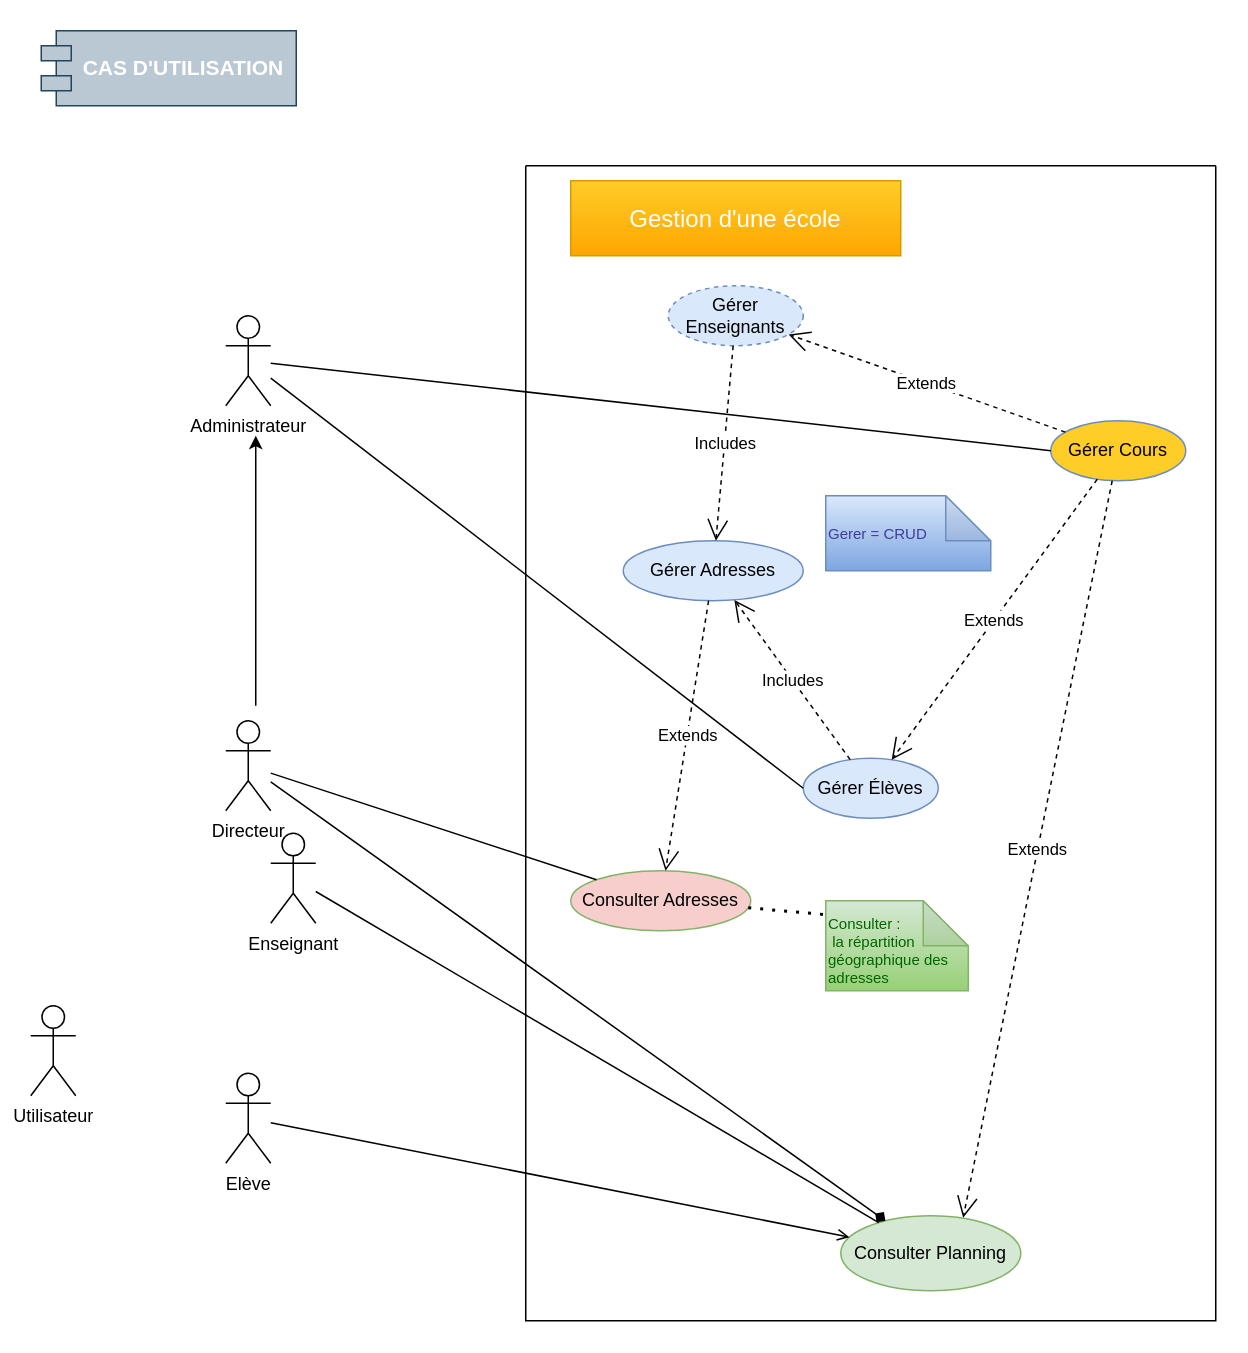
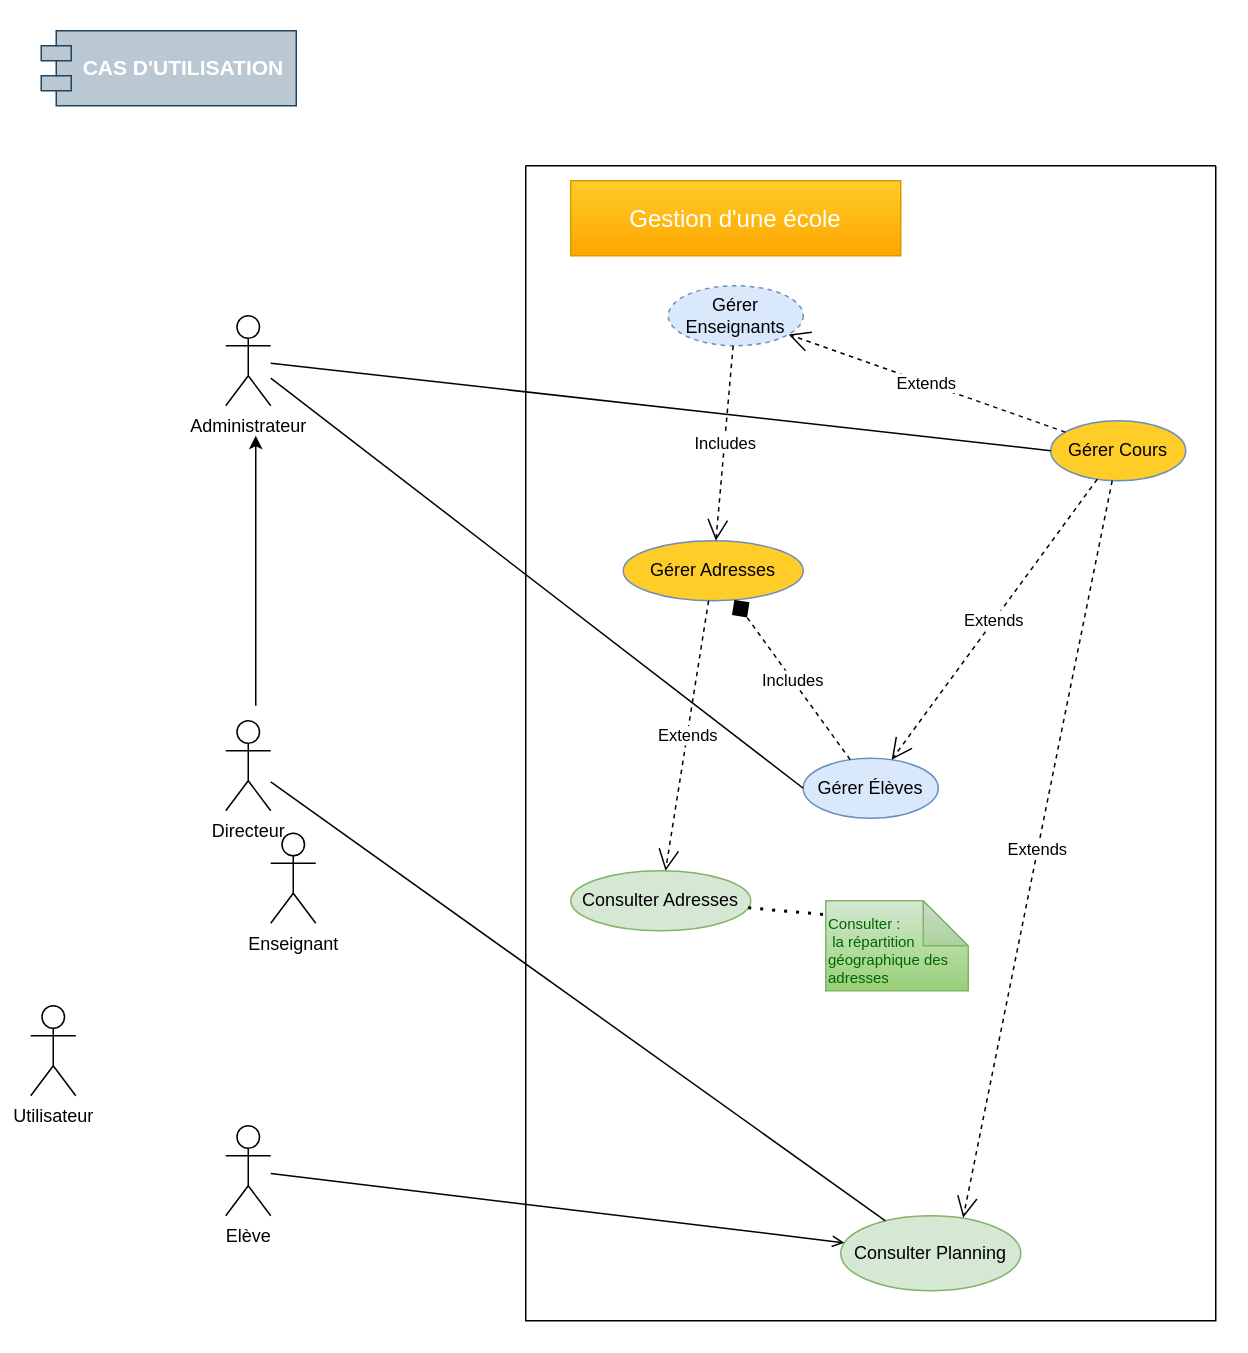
  <mxCell id="0" />
  <mxCell id="1" parent="0" />
  <mxCell id="2" value="Administrateur" style="shape=umlActor;verticalLabelPosition=bottom;verticalAlign=top;html=1;" parent="1" vertex="1"><mxGeometry x="150" y="210" width="30" height="60" as="geometry" /></mxCell>
  <mxCell id="3" value="&lt;div style=&quot;font-size: 14px;&quot;&gt;&lt;span style=&quot;background-color: initial;&quot;&gt;CAS D'UTILISATION&lt;/span&gt;&lt;br&gt;&lt;/div&gt;" style="shape=module;align=left;spacingLeft=20;align=center;verticalAlign=middle;whiteSpace=wrap;html=1;fillColor=#bac8d3;strokeColor=#23445d;fontStyle=1;fontColor=#ffffff;fontSize=14;" parent="1" vertex="1"><mxGeometry x="27" y="20" width="170" height="50" as="geometry" /></mxCell>
  <mxCell id="4" value="" style="swimlane;startSize=0;fontSize=13;" vertex="1" parent="1"><mxGeometry x="350" y="110" width="460" height="770" as="geometry" /></mxCell>
  <mxCell id="5" value="&lt;font style=&quot;font-size: 16px;&quot;&gt;Gestion d'une école&lt;/font&gt;" style="html=1;whiteSpace=wrap;fontSize=16;fillColor=#ffcd28;gradientColor=#ffa500;strokeColor=#d79b00;fontColor=#ffffff;" vertex="1" parent="4"><mxGeometry x="30" y="10" width="220" height="50" as="geometry" /></mxCell>
  <mxCell id="6" value="Gérer Élèves" style="ellipse;whiteSpace=wrap;html=1;fillColor=#dae8fc;strokeColor=#6c8ebf;" vertex="1" parent="4"><mxGeometry x="185" y="395" width="90" height="40" as="geometry" /></mxCell>
  <mxCell id="7" value="Gérer Enseignants" style="ellipse;whiteSpace=wrap;html=1;fillColor=#dae8fc;strokeColor=#6c8ebf;dashed=1;" vertex="1" parent="4"><mxGeometry x="95" y="80" width="90" height="40" as="geometry" /></mxCell>
  <mxCell id="8" value="Gérer Cours" style="ellipse;whiteSpace=wrap;html=1;fillColor=#ffcd28;strokeColor=#6c8ebf;" vertex="1" parent="4"><mxGeometry x="350" y="170" width="90" height="40" as="geometry" /></mxCell>
  <mxCell id="9" value="Extends" style="endArrow=open;endSize=12;dashed=1;html=1;rounded=0;" edge="1" parent="4" source="8" target="7"><mxGeometry width="160" relative="1" as="geometry"><mxPoint x="100" y="240" as="sourcePoint" /><mxPoint x="240" y="378" as="targetPoint" /></mxGeometry></mxCell>
  <mxCell id="10" value="Extends" style="endArrow=open;endSize=12;dashed=1;html=1;rounded=0;" edge="1" parent="4" source="8" target="6"><mxGeometry x="-0.001" width="160" relative="1" as="geometry"><mxPoint x="473.69" y="139.96" as="sourcePoint" /><mxPoint x="180.0" y="90.0" as="targetPoint" /><Array as="points" /><mxPoint as="offset" /></mxGeometry></mxCell>
  <mxCell id="11" value="Consulter Planning" style="ellipse;whiteSpace=wrap;html=1;fillColor=#d5e8d4;strokeColor=#82b366;" vertex="1" parent="4"><mxGeometry x="210" y="700" width="120" height="50" as="geometry" /></mxCell>
  <mxCell id="12" value="Extends" style="endArrow=open;endSize=12;dashed=1;html=1;rounded=0;entryX=0.68;entryY=0.028;entryDx=0;entryDy=0;entryPerimeter=0;" edge="1" parent="4" source="8" target="11"><mxGeometry width="160" relative="1" as="geometry"><mxPoint x="470" y="130" as="sourcePoint" /><mxPoint x="255" y="179" as="targetPoint" /></mxGeometry></mxCell>
- <mxCell id="13" value="Gérer Adresses" style="ellipse;whiteSpace=wrap;html=1;fillColor=#dae8fc;strokeColor=#6c8ebf;" vertex="1" parent="4"><mxGeometry x="65" y="250" width="120" height="40" as="geometry" /></mxCell>
- <mxCell id="14" value="Includes" style="endArrow=open;endSize=12;dashed=1;html=1;rounded=0;" edge="1" parent="4" source="6" target="13"><mxGeometry width="160" relative="1" as="geometry"><mxPoint x="240" y="490" as="sourcePoint" /><mxPoint x="438" y="341" as="targetPoint" /></mxGeometry></mxCell>
+ <mxCell id="13" value="Gérer Adresses" style="ellipse;whiteSpace=wrap;html=1;fillColor=#ffcd28;strokeColor=#6c8ebf;" vertex="1" parent="4"><mxGeometry x="65" y="250" width="120" height="40" as="geometry" /></mxCell>
+ <mxCell id="14" value="Includes" style="endArrow=diamond;endSize=12;dashed=1;html=1;rounded=0;" edge="1" parent="4" source="6" target="13"><mxGeometry width="160" relative="1" as="geometry"><mxPoint x="240" y="490" as="sourcePoint" /><mxPoint x="438" y="341" as="targetPoint" /></mxGeometry></mxCell>
  <mxCell id="15" value="Includes" style="endArrow=open;endSize=12;dashed=1;html=1;rounded=0;" edge="1" parent="4" source="7" target="13"><mxGeometry width="160" relative="1" as="geometry"><mxPoint x="217.481" y="531.578" as="sourcePoint" /><mxPoint x="120" y="430" as="targetPoint" /></mxGeometry></mxCell>
- <mxCell id="16" value="Consulter Adresses" style="ellipse;whiteSpace=wrap;html=1;fillColor=#f8cecc;strokeColor=#82b366;" vertex="1" parent="4"><mxGeometry x="30" y="470" width="120" height="40" as="geometry" /></mxCell>
+ <mxCell id="16" value="Consulter Adresses" style="ellipse;whiteSpace=wrap;html=1;fillColor=#d5e8d4;strokeColor=#82b366;" vertex="1" parent="4"><mxGeometry x="30" y="470" width="120" height="40" as="geometry" /></mxCell>
  <mxCell id="17" value="Extends" style="endArrow=open;endSize=12;dashed=1;html=1;rounded=0;" edge="1" parent="4" source="13" target="16"><mxGeometry width="160" relative="1" as="geometry"><mxPoint x="120" y="490" as="sourcePoint" /><mxPoint x="166.5" y="641" as="targetPoint" /></mxGeometry></mxCell>
  <mxCell id="18" value="Consulter :&lt;br&gt;&amp;nbsp;la répartition géographique des adresses" style="shape=note;whiteSpace=wrap;html=1;backgroundOutline=1;darkOpacity=0.05;fillColor=#d5e8d4;strokeColor=#82b366;fontSize=10;align=left;verticalAlign=bottom;gradientColor=#97d077;fontColor=#006600;" vertex="1" parent="4"><mxGeometry x="200" y="490" width="95" height="60" as="geometry" /></mxCell>
  <mxCell id="19" value="" style="endArrow=none;dashed=1;html=1;dashPattern=1 3;strokeWidth=2;rounded=0;entryX=0.026;entryY=0.158;entryDx=0;entryDy=0;entryPerimeter=0;" edge="1" parent="4" source="16" target="18"><mxGeometry width="50" height="50" relative="1" as="geometry"><mxPoint x="130" y="330" as="sourcePoint" /><mxPoint x="180" y="280" as="targetPoint" /></mxGeometry></mxCell>
- <mxCell id="20" value="Gerer = CRUD" style="shape=note;whiteSpace=wrap;html=1;backgroundOutline=1;darkOpacity=0.05;fillColor=#dae8fc;strokeColor=#6c8ebf;fontSize=10;align=left;verticalAlign=middle;gradientColor=#7ea6e0;fontColor=#403a9c;" vertex="1" parent="4"><mxGeometry x="200" y="220" width="110" height="50" as="geometry" /></mxCell>
  <mxCell id="21" value="" style="endArrow=none;html=1;rounded=0;entryX=0;entryY=0.5;entryDx=0;entryDy=0;" edge="1" parent="1" source="2" target="6"><mxGeometry width="50" height="50" relative="1" as="geometry"><mxPoint x="310" y="140" as="sourcePoint" /><mxPoint x="360" y="190" as="targetPoint" /></mxGeometry></mxCell>
  <mxCell id="22" value="" style="endArrow=none;html=1;rounded=0;entryX=0;entryY=0.5;entryDx=0;entryDy=0;" edge="1" parent="1" source="2" target="8"><mxGeometry width="50" height="50" relative="1" as="geometry"><mxPoint x="310" y="160" as="sourcePoint" /><mxPoint x="350" y="270" as="targetPoint" /></mxGeometry></mxCell>
- <mxCell id="23" value="Elève" style="shape=umlActor;verticalLabelPosition=bottom;verticalAlign=top;html=1;" vertex="1" parent="1"><mxGeometry x="150" y="715" width="30" height="60" as="geometry" /></mxCell>
+ <mxCell id="23" value="Elève" style="shape=umlActor;verticalLabelPosition=bottom;verticalAlign=top;html=1;" vertex="1" parent="1"><mxGeometry x="150" y="750" width="30" height="60" as="geometry" /></mxCell>
  <mxCell id="24" value="Enseignant" style="shape=umlActor;verticalLabelPosition=bottom;verticalAlign=top;html=1;" vertex="1" parent="1"><mxGeometry x="180" y="555" width="30" height="60" as="geometry" /></mxCell>
- <mxCell id="25" value="" style="endArrow=none;html=1;rounded=0;" edge="1" parent="1" source="24" target="11"><mxGeometry width="50" height="50" relative="1" as="geometry"><mxPoint x="450" y="320" as="sourcePoint" /><mxPoint x="500" y="270" as="targetPoint" /></mxGeometry></mxCell>
  <mxCell id="26" value="" style="endArrow=open;html=1;rounded=0;" edge="1" parent="1" source="23" target="11"><mxGeometry width="50" height="50" relative="1" as="geometry"><mxPoint x="300" y="304" as="sourcePoint" /><mxPoint x="535" y="371" as="targetPoint" /></mxGeometry></mxCell>
  <mxCell id="27" style="edgeStyle=none;rounded=0;orthogonalLoop=1;jettySize=auto;html=1;" edge="1" parent="1"><mxGeometry relative="1" as="geometry"><mxPoint x="170" y="470" as="sourcePoint" /><mxPoint x="170" y="290" as="targetPoint" /></mxGeometry></mxCell>
  <mxCell id="28" value="Directeur" style="shape=umlActor;verticalLabelPosition=bottom;verticalAlign=top;html=1;" vertex="1" parent="1"><mxGeometry x="150" y="480" width="30" height="60" as="geometry" /></mxCell>
- <mxCell id="29" value="" style="endArrow=none;html=1;rounded=0;" edge="1" parent="1" source="28" target="16"><mxGeometry width="50" height="50" relative="1" as="geometry"><mxPoint x="150" y="740" as="sourcePoint" /><mxPoint x="451" y="914" as="targetPoint" /></mxGeometry></mxCell>
- <mxCell id="30" value="" style="endArrow=diamond;html=1;rounded=0;" edge="1" parent="1" source="28" target="11"><mxGeometry width="50" height="50" relative="1" as="geometry"><mxPoint x="250" y="780" as="sourcePoint" /><mxPoint x="423" y="682" as="targetPoint" /></mxGeometry></mxCell>
+ <mxCell id="30" value="" style="endArrow=none;html=1;rounded=0;" edge="1" parent="1" source="28" target="11"><mxGeometry width="50" height="50" relative="1" as="geometry"><mxPoint x="250" y="780" as="sourcePoint" /><mxPoint x="423" y="682" as="targetPoint" /></mxGeometry></mxCell>
  <mxCell id="31" value="Utilisateur" style="shape=umlActor;verticalLabelPosition=bottom;verticalAlign=top;html=1;" vertex="1" parent="1"><mxGeometry x="20" y="670" width="30" height="60" as="geometry" /></mxCell>
